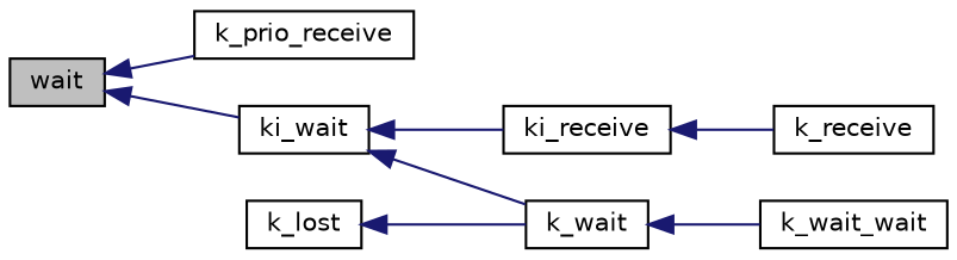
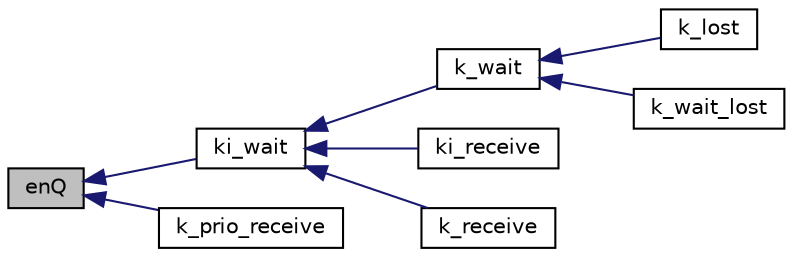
  digraph {
    rankdir=LR
    node [color=black fillcolor=white fontname=Helvetica fontsize=10 shape=record style=filled]
    edge [color=midnightblue dir=back fontname=Helvetica fontsize=10 labelfontname=Helvetica labelfontsize=10 style=solid]
-   n1 [fillcolor=grey75 fontcolor=black height=0.2 label=wait width=0.4]
+   n1 [fillcolor=grey75 fontcolor=black height=0.2 label=enQ width=0.4]
    n2 [height=0.2 label=ki_wait width=0.4]
    n3 [height=0.2 label=k_prio_receive width=0.4]
    n4 [height=0.2 label=k_wait width=0.4]
    n5 [height=0.2 label=ki_receive width=0.4]
    n6 [height=0.2 label=k_receive width=0.4]
    n7 [height=0.2 label=k_lost width=0.4]
-   n8 [height=0.2 label=k_wait_wait width=0.4]
+   n8 [height=0.2 label=k_wait_lost width=0.4]
    n1 -> n2
    n1 -> n3
    n2 -> n4
    n2 -> n5
-   n5 -> n6
-   n7 -> n4
+   n2 -> n6
+   n4 -> n7
    n4 -> n8
  }
